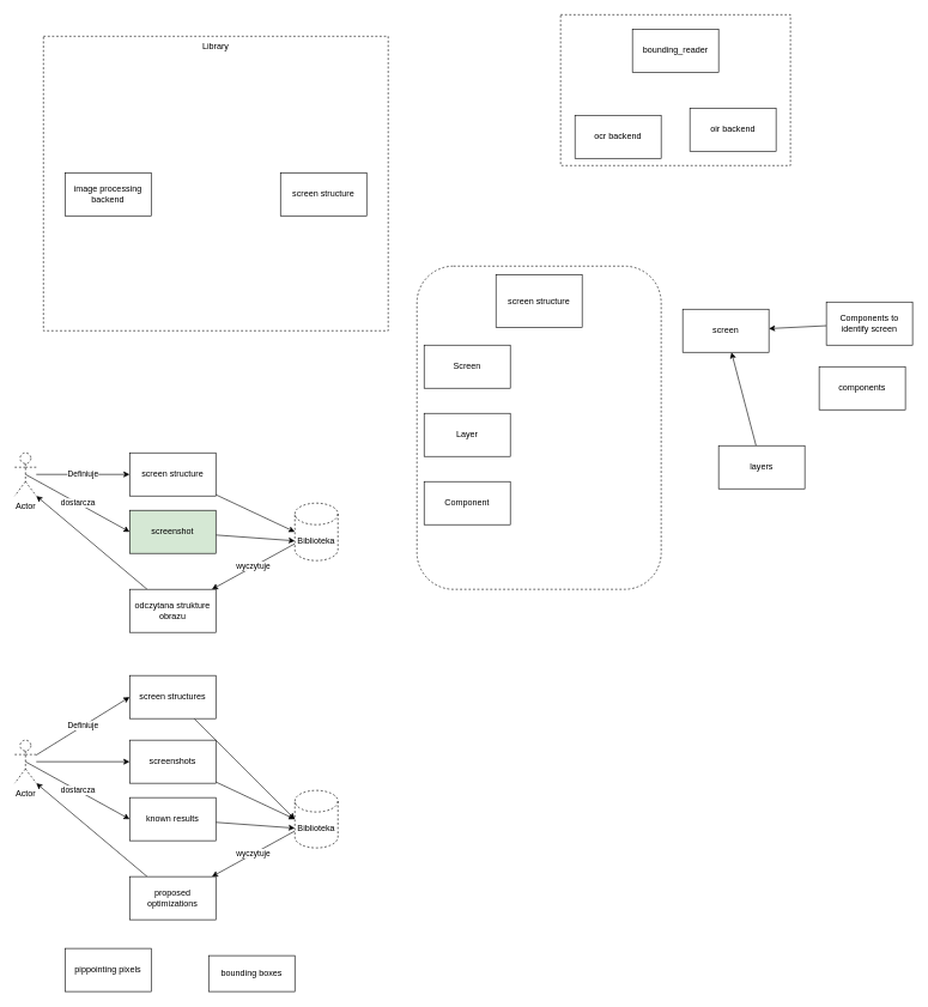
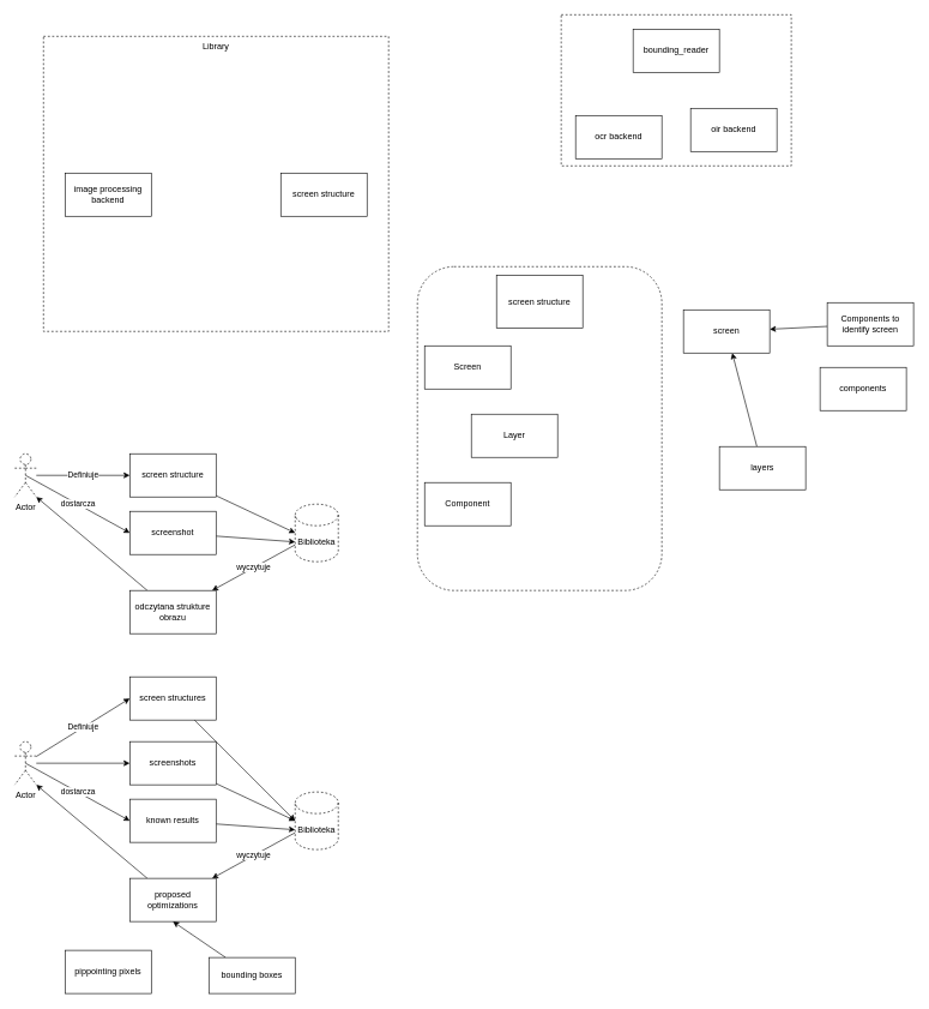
  <mxCell id="0" />
  <mxCell id="1" parent="0" />
  <mxCell id="2" value="" style="rounded=0;whiteSpace=wrap;html=1;dashed=1;fillColor=none;" vertex="1" parent="1"><mxGeometry x="780" y="20" width="320" height="210" as="geometry" /></mxCell>
  <mxCell id="3" value="" style="group" vertex="1" connectable="0" parent="1"><mxGeometry x="60" y="50" width="480" height="410" as="geometry" /></mxCell>
  <mxCell id="4" value="" style="rounded=0;whiteSpace=wrap;html=1;fillColor=none;dashed=1;" vertex="1" parent="3"><mxGeometry width="480" height="410" as="geometry" /></mxCell>
  <mxCell id="5" value="Library" style="text;html=1;strokeColor=none;fillColor=none;align=center;verticalAlign=middle;whiteSpace=wrap;rounded=0;dashed=1;" vertex="1" parent="3"><mxGeometry x="211.2" width="57.6" height="28.605" as="geometry" /></mxCell>
  <mxCell id="6" value="image processing backend" style="rounded=0;whiteSpace=wrap;html=1;" vertex="1" parent="3"><mxGeometry x="30" y="190" width="120" height="60" as="geometry" /></mxCell>
  <mxCell id="7" value="screen structure" style="rounded=0;whiteSpace=wrap;html=1;" vertex="1" parent="3"><mxGeometry x="330" y="190" width="120" height="60" as="geometry" /></mxCell>
  <mxCell id="8" value="Definiuje" style="edgeStyle=none;html=1;entryX=0;entryY=0.5;entryDx=0;entryDy=0;" edge="1" parent="1" source="10" target="12"><mxGeometry relative="1" as="geometry" /></mxCell>
  <mxCell id="9" value="dostarcza" style="edgeStyle=none;html=1;exitX=0.5;exitY=0.5;exitDx=0;exitDy=0;exitPerimeter=0;entryX=0;entryY=0.5;entryDx=0;entryDy=0;" edge="1" parent="1" source="10" target="16"><mxGeometry relative="1" as="geometry" /></mxCell>
  <mxCell id="10" value="Actor" style="shape=umlActor;verticalLabelPosition=bottom;verticalAlign=top;html=1;outlineConnect=0;dashed=1;fillColor=none;" vertex="1" parent="1"><mxGeometry x="20" y="630" width="30" height="60" as="geometry" /></mxCell>
  <mxCell id="11" style="edgeStyle=none;html=1;entryX=0;entryY=0.5;entryDx=0;entryDy=0;entryPerimeter=0;" edge="1" parent="1" source="12" target="14"><mxGeometry relative="1" as="geometry" /></mxCell>
  <mxCell id="12" value="screen structure" style="rounded=0;whiteSpace=wrap;html=1;" vertex="1" parent="1"><mxGeometry x="180" y="630" width="120" height="60" as="geometry" /></mxCell>
  <mxCell id="13" value="wyczytuje" style="edgeStyle=none;html=1;" edge="1" parent="1" source="14" target="18"><mxGeometry relative="1" as="geometry" /></mxCell>
  <mxCell id="14" value="Biblioteka" style="shape=cylinder3;whiteSpace=wrap;html=1;boundedLbl=1;backgroundOutline=1;size=15;dashed=1;fillColor=none;" vertex="1" parent="1"><mxGeometry x="410" y="700" width="60" height="80" as="geometry" /></mxCell>
  <mxCell id="15" style="edgeStyle=none;html=1;entryX=0;entryY=0;entryDx=0;entryDy=52.5;entryPerimeter=0;" edge="1" parent="1" source="16" target="14"><mxGeometry relative="1" as="geometry" /></mxCell>
- <mxCell id="16" value="screenshot" style="rounded=0;whiteSpace=wrap;html=1;fillColor=#d5e8d4;" vertex="1" parent="1"><mxGeometry x="180" y="710" width="120" height="60" as="geometry" /></mxCell>
+ <mxCell id="16" value="screenshot" style="rounded=0;whiteSpace=wrap;html=1;" vertex="1" parent="1"><mxGeometry x="180" y="710" width="120" height="60" as="geometry" /></mxCell>
  <mxCell id="17" style="edgeStyle=none;html=1;entryX=1;entryY=1;entryDx=0;entryDy=0;entryPerimeter=0;" edge="1" parent="1" source="18" target="10"><mxGeometry relative="1" as="geometry" /></mxCell>
  <mxCell id="18" value="odczytana strukture obrazu" style="rounded=0;whiteSpace=wrap;html=1;" vertex="1" parent="1"><mxGeometry x="180" y="820" width="120" height="60" as="geometry" /></mxCell>
  <mxCell id="19" value="" style="group" vertex="1" connectable="0" parent="1"><mxGeometry x="580" y="370" width="340" height="450" as="geometry" /></mxCell>
  <mxCell id="20" value="" style="rounded=1;whiteSpace=wrap;html=1;dashed=1;fillColor=none;" vertex="1" parent="19"><mxGeometry width="340" height="450" as="geometry" /></mxCell>
  <mxCell id="21" value="screen structure" style="rounded=0;whiteSpace=wrap;html=1;" vertex="1" parent="19"><mxGeometry x="110" y="12.162" width="120" height="72.973" as="geometry" /></mxCell>
  <mxCell id="22" value="Screen" style="rounded=0;whiteSpace=wrap;html=1;" vertex="1" parent="19"><mxGeometry x="10" y="110" width="120" height="60" as="geometry" /></mxCell>
- <mxCell id="23" value="Layer" style="rounded=0;whiteSpace=wrap;html=1;" vertex="1" parent="19"><mxGeometry x="10" y="205" width="120" height="60" as="geometry" /></mxCell>
+ <mxCell id="23" value="Layer" style="rounded=0;whiteSpace=wrap;html=1;" vertex="1" parent="19"><mxGeometry x="75" y="205" width="120" height="60" as="geometry" /></mxCell>
  <mxCell id="24" value="Component" style="rounded=0;whiteSpace=wrap;html=1;" vertex="1" parent="19"><mxGeometry x="10" y="300" width="120" height="60" as="geometry" /></mxCell>
  <mxCell id="25" value="ocr backend" style="rounded=0;whiteSpace=wrap;html=1;" vertex="1" parent="1"><mxGeometry x="800" y="160" width="120" height="60" as="geometry" /></mxCell>
  <mxCell id="26" value="oir backend" style="rounded=0;whiteSpace=wrap;html=1;" vertex="1" parent="1"><mxGeometry x="960" y="150" width="120" height="60" as="geometry" /></mxCell>
  <mxCell id="27" value="Definiuje" style="edgeStyle=none;html=1;entryX=0;entryY=0.5;entryDx=0;entryDy=0;" edge="1" parent="1" source="30" target="32"><mxGeometry relative="1" as="geometry" /></mxCell>
  <mxCell id="28" value="dostarcza" style="edgeStyle=none;html=1;exitX=0.5;exitY=0.5;exitDx=0;exitDy=0;exitPerimeter=0;entryX=0;entryY=0.5;entryDx=0;entryDy=0;" edge="1" parent="1" source="30" target="36"><mxGeometry relative="1" as="geometry" /></mxCell>
  <mxCell id="29" style="edgeStyle=none;html=1;entryX=0;entryY=0.5;entryDx=0;entryDy=0;" edge="1" parent="1" source="30" target="40"><mxGeometry relative="1" as="geometry" /></mxCell>
  <mxCell id="30" value="Actor" style="shape=umlActor;verticalLabelPosition=bottom;verticalAlign=top;html=1;outlineConnect=0;dashed=1;fillColor=none;" vertex="1" parent="1"><mxGeometry x="20" y="1030" width="30" height="60" as="geometry" /></mxCell>
  <mxCell id="31" style="edgeStyle=none;html=1;entryX=0;entryY=0.5;entryDx=0;entryDy=0;entryPerimeter=0;" edge="1" parent="1" source="32" target="34"><mxGeometry relative="1" as="geometry" /></mxCell>
  <mxCell id="32" value="screen structures" style="rounded=0;whiteSpace=wrap;html=1;" vertex="1" parent="1"><mxGeometry x="180" y="940" width="120" height="60" as="geometry" /></mxCell>
  <mxCell id="33" value="wyczytuje" style="edgeStyle=none;html=1;" edge="1" parent="1" source="34" target="38"><mxGeometry relative="1" as="geometry" /></mxCell>
  <mxCell id="34" value="Biblioteka" style="shape=cylinder3;whiteSpace=wrap;html=1;boundedLbl=1;backgroundOutline=1;size=15;dashed=1;fillColor=none;" vertex="1" parent="1"><mxGeometry x="410" y="1100" width="60" height="80" as="geometry" /></mxCell>
  <mxCell id="35" style="edgeStyle=none;html=1;entryX=0;entryY=0;entryDx=0;entryDy=52.5;entryPerimeter=0;" edge="1" parent="1" source="36" target="34"><mxGeometry relative="1" as="geometry" /></mxCell>
  <mxCell id="36" value="known results" style="rounded=0;whiteSpace=wrap;html=1;" vertex="1" parent="1"><mxGeometry x="180" y="1110" width="120" height="60" as="geometry" /></mxCell>
  <mxCell id="37" style="edgeStyle=none;html=1;entryX=1;entryY=1;entryDx=0;entryDy=0;entryPerimeter=0;" edge="1" parent="1" source="38" target="30"><mxGeometry relative="1" as="geometry" /></mxCell>
  <mxCell id="38" value="proposed optimizations" style="rounded=0;whiteSpace=wrap;html=1;" vertex="1" parent="1"><mxGeometry x="180" y="1220" width="120" height="60" as="geometry" /></mxCell>
  <mxCell id="39" style="edgeStyle=none;html=1;entryX=0;entryY=0.5;entryDx=0;entryDy=0;entryPerimeter=0;" edge="1" parent="1" source="40" target="34"><mxGeometry relative="1" as="geometry" /></mxCell>
  <mxCell id="40" value="screenshots" style="rounded=0;whiteSpace=wrap;html=1;" vertex="1" parent="1"><mxGeometry x="180" y="1030" width="120" height="60" as="geometry" /></mxCell>
  <mxCell id="41" value="pippointing pixels" style="rounded=0;whiteSpace=wrap;html=1;" vertex="1" parent="1"><mxGeometry x="90" y="1320" width="120" height="60" as="geometry" /></mxCell>
+ <mxCell id="42" style="edgeStyle=none;html=1;entryX=0.5;entryY=1;entryDx=0;entryDy=0;" edge="1" parent="1" source="43" target="38"><mxGeometry relative="1" as="geometry" /></mxCell>
  <mxCell id="43" value="bounding boxes" style="rounded=0;whiteSpace=wrap;html=1;" vertex="1" parent="1"><mxGeometry x="290" y="1330" width="120" height="50" as="geometry" /></mxCell>
  <mxCell id="44" style="edgeStyle=none;html=1;" edge="1" parent="1" source="45" target="46"><mxGeometry relative="1" as="geometry" /></mxCell>
  <mxCell id="45" value="Components to identify screen" style="rounded=0;whiteSpace=wrap;html=1;" vertex="1" parent="1"><mxGeometry x="1150" y="420" width="120" height="60" as="geometry" /></mxCell>
  <mxCell id="46" value="screen" style="rounded=0;whiteSpace=wrap;html=1;" vertex="1" parent="1"><mxGeometry x="950" y="430" width="120" height="60" as="geometry" /></mxCell>
  <mxCell id="47" value="components" style="rounded=0;whiteSpace=wrap;html=1;" vertex="1" parent="1"><mxGeometry x="1140" y="510" width="120" height="60" as="geometry" /></mxCell>
  <mxCell id="48" style="edgeStyle=none;html=1;" edge="1" parent="1" source="49" target="46"><mxGeometry relative="1" as="geometry" /></mxCell>
  <mxCell id="49" value="layers" style="rounded=0;whiteSpace=wrap;html=1;" vertex="1" parent="1"><mxGeometry x="1000" y="620" width="120" height="60" as="geometry" /></mxCell>
  <mxCell id="50" value="bounding_reader" style="rounded=0;whiteSpace=wrap;html=1;" vertex="1" parent="1"><mxGeometry x="880" y="40" width="120" height="60" as="geometry" /></mxCell>
